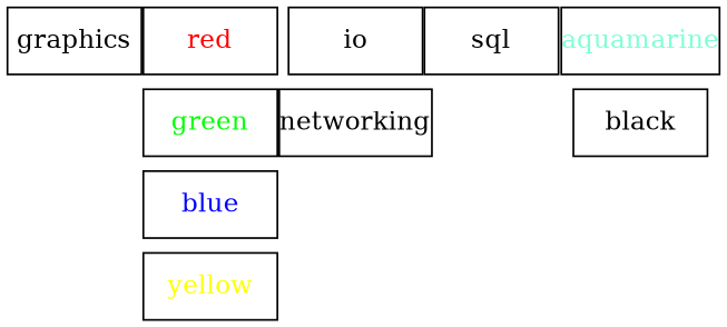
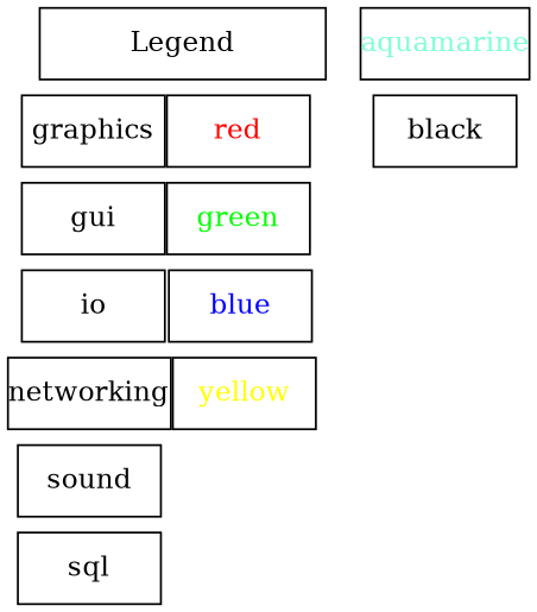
  digraph {
    mindist=0
    nodesep=0
    ranksep=0
    node [margin="0,0" shape=box]
    edge [style=invis]
+   Legend [height=0.5 width=2]
    graphics [height=0.5 width=1]
    red [fontcolor=red height=0.5 width=1]
+   gui [height=0.5 width=1]
    green [fontcolor=green height=0.5 width=1]
    io [height=0.5 width=1]
    networking [height=0.5 width=1]
    blue [fontcolor=blue height=0.5 width=1]
+   sound [height=0.5 width=1]
    yellow [fontcolor=yellow height=0.5 width=1]
    sql [height=0.5 width=1]
    aquamarine [fontcolor=aquamarine height=0.5 width=1]
    black [fontcolor=black height=0.5 width=1]
+   Legend -> graphics
+   Legend -> red
    graphics -> red [constraint=false]
+   graphics -> gui
    red -> green
+   gui -> green [constraint=false]
+   gui -> io
    green -> blue
    io -> networking
    io -> blue [constraint=false]
+   networking -> sound
    networking -> yellow [constraint=false]
    blue -> yellow
+   sound -> sql
    sql -> aquamarine [constraint=false]
    aquamarine -> black
  }
